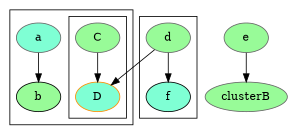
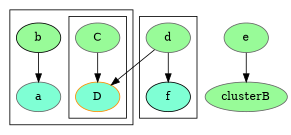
  digraph {
    node [color=gray40 fillcolor=palegreen style=filled]
    C
    D [color=darkorange fillcolor=aquamarine]
    a [fillcolor=aquamarine]
    b [color=black]
    d
    f [color=black fillcolor=aquamarine]
    e
    clusterB
    subgraph cluster_1 {
      a
      b
      subgraph cluster_2 {
        C
        D
      }
    }
    subgraph cluster_3 {
      d
      f
    }
    C -> D
-   a -> b
+   b -> a
    d -> D
    d -> f
    e -> clusterB
  }
